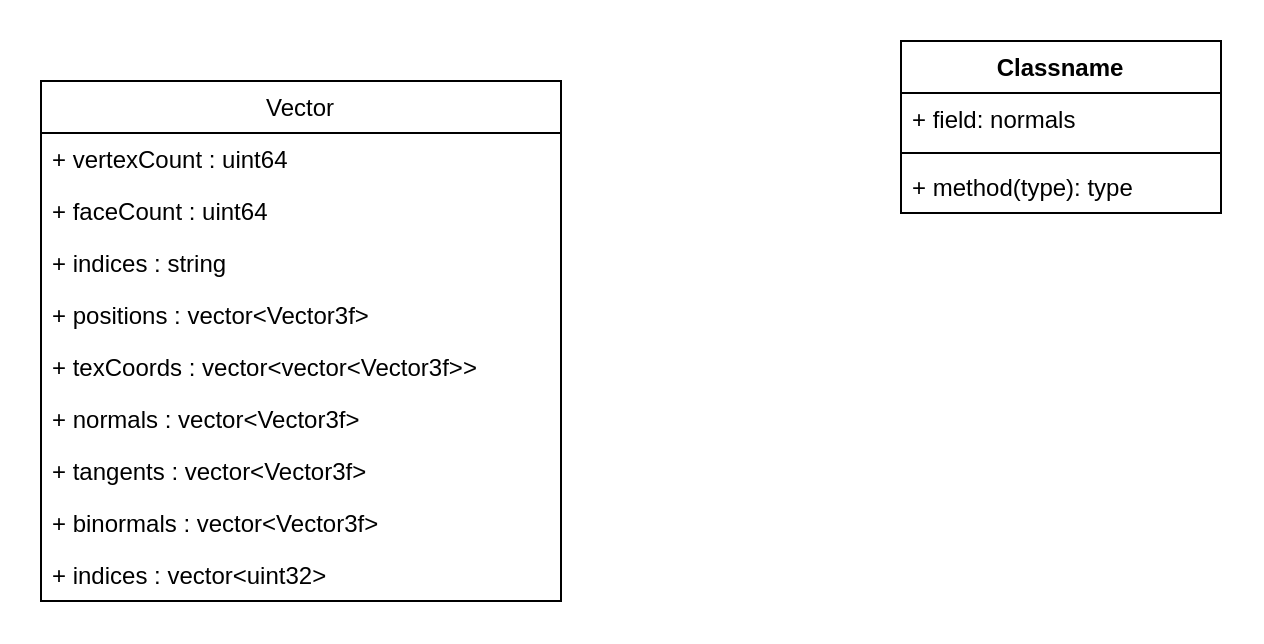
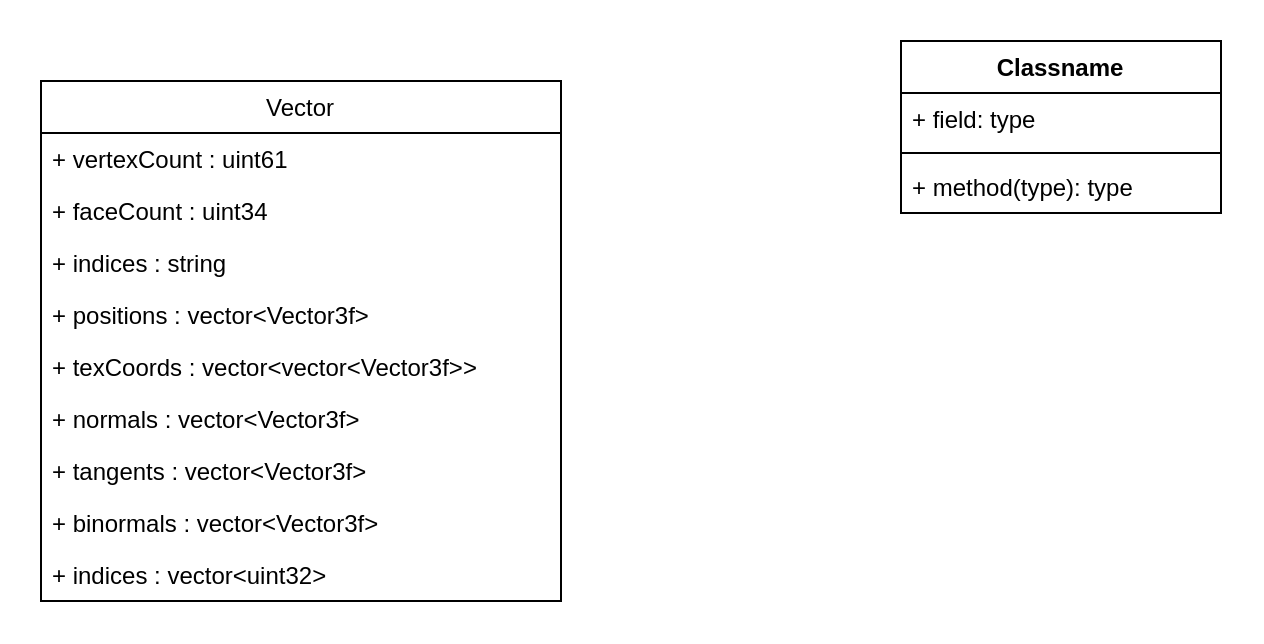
  <mxCell id="0" />
  <mxCell id="1" parent="0" />
  <mxCell id="2" value="Vector" style="swimlane;fontStyle=0;childLayout=stackLayout;horizontal=1;startSize=26;fillColor=none;horizontalStack=0;resizeParent=1;resizeParentMax=0;resizeLast=0;collapsible=1;marginBottom=0;" vertex="1" parent="1"><mxGeometry x="20" y="40" width="260" height="260" as="geometry" /></mxCell>
- <mxCell id="3" value="+ vertexCount : uint64" style="text;strokeColor=none;fillColor=none;align=left;verticalAlign=top;spacingLeft=4;spacingRight=4;overflow=hidden;rotatable=0;points=[[0,0.5],[1,0.5]];portConstraint=eastwest;" vertex="1" parent="2"><mxGeometry y="26" width="260" height="26" as="geometry" /></mxCell>
- <mxCell id="4" value="+ faceCount : uint64" style="text;strokeColor=none;fillColor=none;align=left;verticalAlign=top;spacingLeft=4;spacingRight=4;overflow=hidden;rotatable=0;points=[[0,0.5],[1,0.5]];portConstraint=eastwest;" vertex="1" parent="2"><mxGeometry y="52" width="260" height="26" as="geometry" /></mxCell>
+ <mxCell id="3" value="+ vertexCount : uint61" style="text;strokeColor=none;fillColor=none;align=left;verticalAlign=top;spacingLeft=4;spacingRight=4;overflow=hidden;rotatable=0;points=[[0,0.5],[1,0.5]];portConstraint=eastwest;" vertex="1" parent="2"><mxGeometry y="26" width="260" height="26" as="geometry" /></mxCell>
+ <mxCell id="4" value="+ faceCount : uint34" style="text;strokeColor=none;fillColor=none;align=left;verticalAlign=top;spacingLeft=4;spacingRight=4;overflow=hidden;rotatable=0;points=[[0,0.5],[1,0.5]];portConstraint=eastwest;" vertex="1" parent="2"><mxGeometry y="52" width="260" height="26" as="geometry" /></mxCell>
  <mxCell id="5" value="+ indices : string" style="text;strokeColor=none;fillColor=none;align=left;verticalAlign=top;spacingLeft=4;spacingRight=4;overflow=hidden;rotatable=0;points=[[0,0.5],[1,0.5]];portConstraint=eastwest;" vertex="1" parent="2"><mxGeometry y="78" width="260" height="26" as="geometry" /></mxCell>
  <mxCell id="6" value="+ positions : vector&lt;Vector3f&gt;" style="text;strokeColor=none;fillColor=none;align=left;verticalAlign=top;spacingLeft=4;spacingRight=4;overflow=hidden;rotatable=0;points=[[0,0.5],[1,0.5]];portConstraint=eastwest;" vertex="1" parent="2"><mxGeometry y="104" width="260" height="26" as="geometry" /></mxCell>
  <mxCell id="7" value="+ texCoords : vector&lt;vector&lt;Vector3f&gt;&gt;" style="text;strokeColor=none;fillColor=none;align=left;verticalAlign=top;spacingLeft=4;spacingRight=4;overflow=hidden;rotatable=0;points=[[0,0.5],[1,0.5]];portConstraint=eastwest;" vertex="1" parent="2"><mxGeometry y="130" width="260" height="26" as="geometry" /></mxCell>
  <mxCell id="8" value="+ normals : vector&lt;Vector3f&gt;" style="text;strokeColor=none;fillColor=none;align=left;verticalAlign=top;spacingLeft=4;spacingRight=4;overflow=hidden;rotatable=0;points=[[0,0.5],[1,0.5]];portConstraint=eastwest;" vertex="1" parent="2"><mxGeometry y="156" width="260" height="26" as="geometry" /></mxCell>
  <mxCell id="9" value="+ tangents : vector&lt;Vector3f&gt;" style="text;strokeColor=none;fillColor=none;align=left;verticalAlign=top;spacingLeft=4;spacingRight=4;overflow=hidden;rotatable=0;points=[[0,0.5],[1,0.5]];portConstraint=eastwest;" vertex="1" parent="2"><mxGeometry y="182" width="260" height="26" as="geometry" /></mxCell>
  <mxCell id="10" value="+ binormals : vector&lt;Vector3f&gt;" style="text;strokeColor=none;fillColor=none;align=left;verticalAlign=top;spacingLeft=4;spacingRight=4;overflow=hidden;rotatable=0;points=[[0,0.5],[1,0.5]];portConstraint=eastwest;" vertex="1" parent="2"><mxGeometry y="208" width="260" height="26" as="geometry" /></mxCell>
  <mxCell id="11" value="+ indices : vector&lt;uint32&gt;" style="text;strokeColor=none;fillColor=none;align=left;verticalAlign=top;spacingLeft=4;spacingRight=4;overflow=hidden;rotatable=0;points=[[0,0.5],[1,0.5]];portConstraint=eastwest;" vertex="1" parent="2"><mxGeometry y="234" width="260" height="26" as="geometry" /></mxCell>
  <mxCell id="12" value="Classname" style="swimlane;fontStyle=1;align=center;verticalAlign=top;childLayout=stackLayout;horizontal=1;startSize=26;horizontalStack=0;resizeParent=1;resizeParentMax=0;resizeLast=0;collapsible=1;marginBottom=0;" vertex="1" parent="1"><mxGeometry x="450" y="20" width="160" height="86" as="geometry" /></mxCell>
- <mxCell id="13" value="+ field: normals" style="text;strokeColor=none;fillColor=none;align=left;verticalAlign=top;spacingLeft=4;spacingRight=4;overflow=hidden;rotatable=0;points=[[0,0.5],[1,0.5]];portConstraint=eastwest;" vertex="1" parent="12"><mxGeometry y="26" width="160" height="26" as="geometry" /></mxCell>
+ <mxCell id="13" value="+ field: type" style="text;strokeColor=none;fillColor=none;align=left;verticalAlign=top;spacingLeft=4;spacingRight=4;overflow=hidden;rotatable=0;points=[[0,0.5],[1,0.5]];portConstraint=eastwest;" vertex="1" parent="12"><mxGeometry y="26" width="160" height="26" as="geometry" /></mxCell>
  <mxCell id="14" value="" style="line;strokeWidth=1;fillColor=none;align=left;verticalAlign=middle;spacingTop=-1;spacingLeft=3;spacingRight=3;rotatable=0;labelPosition=right;points=[];portConstraint=eastwest;strokeColor=inherit;" vertex="1" parent="12"><mxGeometry y="52" width="160" height="8" as="geometry" /></mxCell>
  <mxCell id="15" value="+ method(type): type" style="text;strokeColor=none;fillColor=none;align=left;verticalAlign=top;spacingLeft=4;spacingRight=4;overflow=hidden;rotatable=0;points=[[0,0.5],[1,0.5]];portConstraint=eastwest;" vertex="1" parent="12"><mxGeometry y="60" width="160" height="26" as="geometry" /></mxCell>
